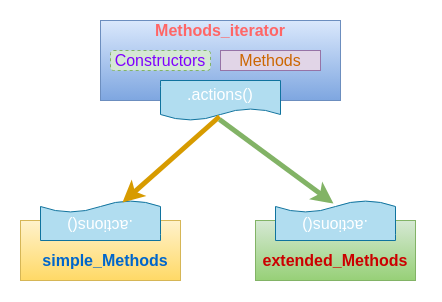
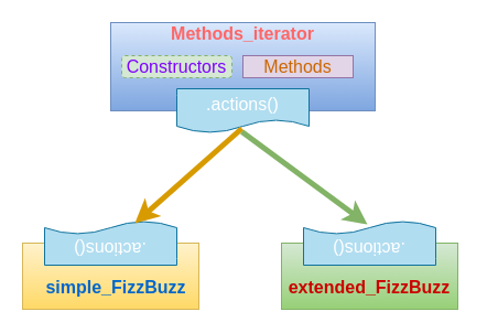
  <mxCell id="0" />
  <mxCell id="1" parent="0" />
  <mxCell id="2" value="" style="rounded=0;whiteSpace=wrap;html=1;gradientColor=#7ea6e0;fillColor=#dae8fc;strokeColor=#6c8ebf;" vertex="1" parent="1"><mxGeometry x="100" y="20" width="240" height="80" as="geometry" /></mxCell>
  <mxCell id="3" value="Methods_iterator" style="text;html=1;strokeColor=none;fillColor=none;align=center;verticalAlign=middle;whiteSpace=wrap;rounded=0;fontSize=16;fontStyle=1;fontColor=#FF6666;" vertex="1" parent="1"><mxGeometry x="135" y="20" width="170" height="20" as="geometry" /></mxCell>
  <mxCell id="4" value="&lt;font color=&quot;#7f00ff&quot;&gt;Constructors&lt;/font&gt;" style="rounded=1;whiteSpace=wrap;html=1;fontSize=16;strokeColor=#82b366;fillColor=#d5e8d4;dashed=1;" vertex="1" parent="1"><mxGeometry x="110" y="50" width="100" height="20" as="geometry" /></mxCell>
  <mxCell id="5" value="&lt;font color=&quot;#cc6600&quot;&gt;Methods&lt;/font&gt;" style="whiteSpace=wrap;html=1;fontSize=16;strokeColor=#9673a6;fillColor=#e1d5e7;rounded=0;" vertex="1" parent="1"><mxGeometry x="220" y="50" width="100" height="20" as="geometry" /></mxCell>
  <mxCell id="6" value="&lt;font color=&quot;#ffffff&quot;&gt;.actions()&lt;/font&gt;" style="shape=document;whiteSpace=wrap;html=1;boundedLbl=1;fillColor=#b1ddf0;fontSize=16;strokeColor=#10739e;" vertex="1" parent="1"><mxGeometry x="160" y="80" width="120" height="40" as="geometry" /></mxCell>
  <mxCell id="7" value="" style="rounded=0;whiteSpace=wrap;html=1;gradientColor=#ffd966;fillColor=#fff2cc;strokeColor=#d6b656;" vertex="1" parent="1"><mxGeometry x="20" y="220" width="160" height="60" as="geometry" /></mxCell>
  <mxCell id="8" value="&lt;font color=&quot;#ffffff&quot;&gt;.actions()&lt;/font&gt;" style="shape=document;whiteSpace=wrap;html=1;boundedLbl=1;fillColor=#b1ddf0;fontSize=16;strokeColor=#10739e;rotation=-180;" vertex="1" parent="1"><mxGeometry x="40" y="200" width="120" height="40" as="geometry" /></mxCell>
- <mxCell id="9" value="&lt;font color=&quot;#0066cc&quot;&gt;simple_Methods&lt;/font&gt;" style="text;html=1;strokeColor=none;fillColor=none;align=center;verticalAlign=middle;whiteSpace=wrap;rounded=0;fontSize=16;fontStyle=1;fontColor=#FF6666;" vertex="1" parent="1"><mxGeometry x="20" y="250" width="170" height="20" as="geometry" /></mxCell>
+ <mxCell id="9" value="&lt;font color=&quot;#0066cc&quot;&gt;simple_FizzBuzz&lt;/font&gt;" style="text;html=1;strokeColor=none;fillColor=none;align=center;verticalAlign=middle;whiteSpace=wrap;rounded=0;fontSize=16;fontStyle=1;fontColor=#FF6666;" vertex="1" parent="1"><mxGeometry x="20" y="250" width="170" height="20" as="geometry" /></mxCell>
  <mxCell id="10" value="" style="rounded=0;whiteSpace=wrap;html=1;gradientColor=#97d077;fillColor=#d5e8d4;strokeColor=#82b366;" vertex="1" parent="1"><mxGeometry x="255" y="220" width="160" height="60" as="geometry" /></mxCell>
  <mxCell id="11" value="&lt;font color=&quot;#ffffff&quot;&gt;.actions()&lt;/font&gt;" style="shape=document;whiteSpace=wrap;html=1;boundedLbl=1;fillColor=#b1ddf0;fontSize=16;strokeColor=#10739e;rotation=-180;" vertex="1" parent="1"><mxGeometry x="275" y="200" width="120" height="40" as="geometry" /></mxCell>
- <mxCell id="12" value="&lt;font color=&quot;#cc0000&quot;&gt;extended_Methods&lt;/font&gt;" style="text;html=1;strokeColor=none;fillColor=none;align=center;verticalAlign=middle;whiteSpace=wrap;rounded=0;fontSize=16;fontStyle=1;fontColor=#FF6666;" vertex="1" parent="1"><mxGeometry x="250" y="250" width="170" height="20" as="geometry" /></mxCell>
+ <mxCell id="12" value="&lt;font color=&quot;#cc0000&quot;&gt;extended_FizzBuzz&lt;/font&gt;" style="text;html=1;strokeColor=none;fillColor=none;align=center;verticalAlign=middle;whiteSpace=wrap;rounded=0;fontSize=16;fontStyle=1;fontColor=#FF6666;" vertex="1" parent="1"><mxGeometry x="250" y="250" width="170" height="20" as="geometry" /></mxCell>
  <mxCell id="13" value="" style="endArrow=classic;html=1;fontSize=16;fontColor=#FF6666;exitX=0.492;exitY=0.9;exitDx=0;exitDy=0;exitPerimeter=0;entryX=0.317;entryY=0.95;entryDx=0;entryDy=0;entryPerimeter=0;strokeWidth=5;strokeColor=#d79b00;fillColor=#ffcd28;gradientColor=#ffa500;" edge="1" parent="1" source="6" target="8"><mxGeometry width="50" height="50" relative="1" as="geometry"><mxPoint x="210" y="320" as="sourcePoint" /><mxPoint x="260" y="270" as="targetPoint" /></mxGeometry></mxCell>
  <mxCell id="14" value="" style="endArrow=classic;html=1;fontSize=16;fontColor=#FF6666;entryX=0.517;entryY=0.925;entryDx=0;entryDy=0;entryPerimeter=0;strokeWidth=5;strokeColor=#82b366;fillColor=#d5e8d4;exitX=0.492;exitY=0.975;exitDx=0;exitDy=0;exitPerimeter=0;gradientColor=#97d077;" edge="1" parent="1" source="6" target="11"><mxGeometry width="50" height="50" relative="1" as="geometry"><mxPoint x="220" y="120" as="sourcePoint" /><mxPoint x="131.96" y="212" as="targetPoint" /></mxGeometry></mxCell>
